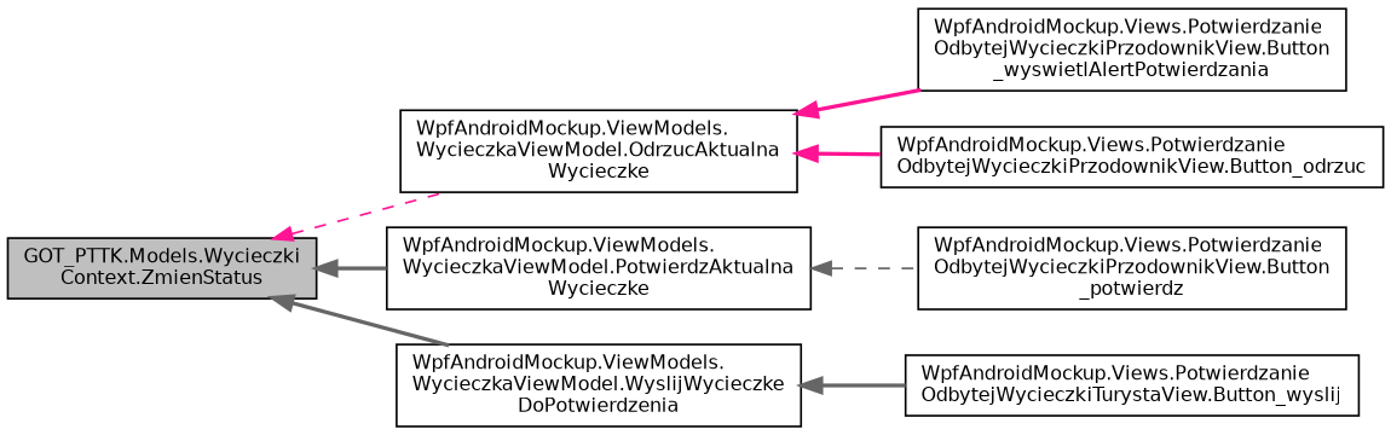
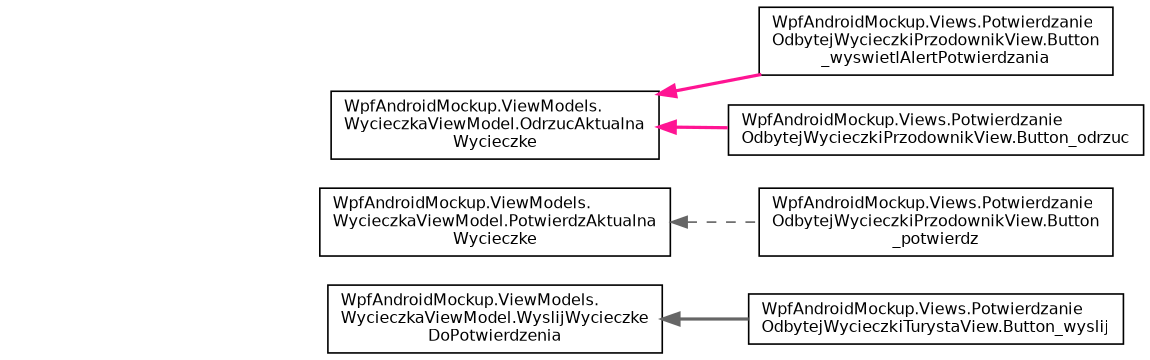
  digraph {
    rankdir=LR
    node [color=black fillcolor=white fontname=Helvetica fontsize=10 shape=record style=filled]
    edge [color=gray40 dir=back fontname=Helvetica fontsize=10 labelfontname=Helvetica labelfontsize=10 style=bold]
-   n1 [fillcolor=grey75 fontcolor=black height=0.2 label="GOT_PTTK.Models.Wycieczki\lContext.ZmienStatus" width=0.4]
    n2 [height=0.2 label="WpfAndroidMockup.ViewModels.\lWycieczkaViewModel.OdrzucAktualna\lWycieczke" width=0.4]
    n3 [height=0.2 label="WpfAndroidMockup.ViewModels.\lWycieczkaViewModel.PotwierdzAktualna\lWycieczke" width=0.4]
    n4 [height=0.2 label="WpfAndroidMockup.ViewModels.\lWycieczkaViewModel.WyslijWycieczke\lDoPotwierdzenia" width=0.4]
    n5 [height=0.2 label="WpfAndroidMockup.Views.Potwierdzanie\lOdbytejWycieczkiPrzodownikView.Button\l_wyswietlAlertPotwierdzania" width=0.4]
    n6 [height=0.2 label="WpfAndroidMockup.Views.Potwierdzanie\lOdbytejWycieczkiPrzodownikView.Button_odrzuc" width=0.4]
    n7 [height=0.2 label="WpfAndroidMockup.Views.Potwierdzanie\lOdbytejWycieczkiPrzodownikView.Button\l_potwierdz" width=0.4]
    n8 [height=0.2 label="WpfAndroidMockup.Views.Potwierdzanie\lOdbytejWycieczkiTurystaView.Button_wyslij" width=0.4]
-   n1 -> n2 [color=deeppink style=dashed]
-   n1 -> n3
-   n1 -> n4
    n2 -> n5 [color=deeppink]
    n2 -> n6 [color=deeppink]
    n3 -> n7 [style=dashed]
    n4 -> n8
  }
